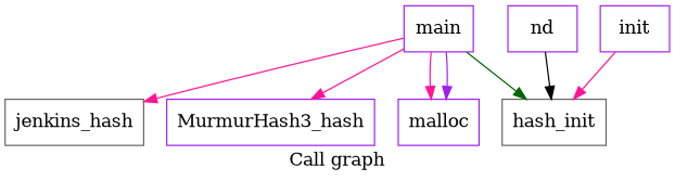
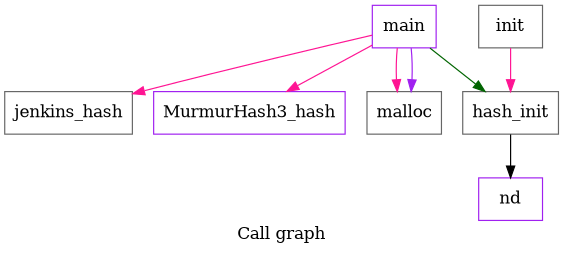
  digraph {
    label="Call graph"
    node [color=purple shape=record]
    edge [color=deeppink]
    n1 [color=gray40 label="{jenkins_hash}"]
    n2 [label="{MurmurHash3_hash}"]
    n3 [color=gray40 label="{hash_init}"]
    n4 [label="{nd}"]
-   n5 [label="{init}"]
+   n5 [color=gray40 label="{init}"]
    n6 [label="{main}"]
-   n7 [label="{malloc}"]
-   n4 -> n3 [color=black]
+   n7 [color=gray40 label="{malloc}"]
+   n3 -> n4 [color=black]
    n5 -> n3
    n6 -> n1
    n6 -> n2
    n6 -> n3 [color=darkgreen]
    n6 -> n7
    n6 -> n7 [color=purple]
  }
